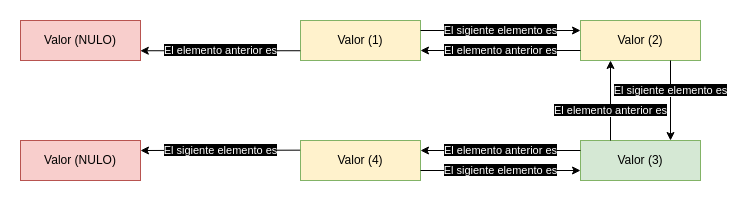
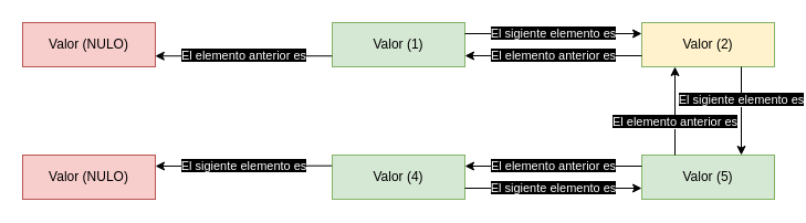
  <mxCell id="0" />
  <mxCell id="1" parent="0" />
- <mxCell id="2" value="Valor (1)" style="rounded=0;whiteSpace=wrap;html=1;fillColor=#fff2cc;strokeColor=#82b366;" vertex="1" parent="1"><mxGeometry x="300" y="20" width="120" height="40" as="geometry" /></mxCell>
+ <mxCell id="2" value="Valor (1)" style="rounded=0;whiteSpace=wrap;html=1;fillColor=#d5e8d4;strokeColor=#82b366;" vertex="1" parent="1"><mxGeometry x="300" y="20" width="120" height="40" as="geometry" /></mxCell>
  <mxCell id="3" value="&lt;font color=&quot;#FFFFFF&quot;&gt;&lt;span style=&quot;background-color: rgb(0 , 0 , 0)&quot;&gt;El sigiente elemento es&lt;/span&gt;&lt;/font&gt;" style="endArrow=classic;html=1;exitX=1;exitY=0.25;exitDx=0;exitDy=0;entryX=0;entryY=0.25;entryDx=0;entryDy=0;" edge="1" parent="1" source="2" target="4"><mxGeometry width="50" height="50" relative="1" as="geometry"><mxPoint x="470" y="60" as="sourcePoint" /><mxPoint x="580" y="40" as="targetPoint" /></mxGeometry></mxCell>
  <mxCell id="4" value="Valor (2)" style="rounded=0;whiteSpace=wrap;html=1;fillColor=#fff2cc;strokeColor=#82b366;" vertex="1" parent="1"><mxGeometry x="580" y="20" width="120" height="40" as="geometry" /></mxCell>
  <mxCell id="5" value="&lt;font color=&quot;#FFFFFF&quot;&gt;&lt;span style=&quot;background-color: rgb(0 , 0 , 0)&quot;&gt;El sigiente elemento es&lt;/span&gt;&lt;/font&gt;" style="endArrow=classic;html=1;exitX=0.75;exitY=1;exitDx=0;exitDy=0;entryX=0.75;entryY=0;entryDx=0;entryDy=0;" edge="1" parent="1" source="4" target="6"><mxGeometry x="-0.25" width="50" height="50" relative="1" as="geometry"><mxPoint x="750" y="60" as="sourcePoint" /><mxPoint x="860" y="40" as="targetPoint" /><mxPoint as="offset" /></mxGeometry></mxCell>
- <mxCell id="6" value="Valor (3)" style="rounded=0;whiteSpace=wrap;html=1;fillColor=#d5e8d4;strokeColor=#82b366;" vertex="1" parent="1"><mxGeometry x="580" y="140" width="120" height="40" as="geometry" /></mxCell>
- <mxCell id="7" value="Valor (4)" style="rounded=0;whiteSpace=wrap;html=1;fillColor=#fff2cc;strokeColor=#82b366;" vertex="1" parent="1"><mxGeometry x="300" y="140" width="120" height="40" as="geometry" /></mxCell>
+ <mxCell id="6" value="Valor (5)" style="rounded=0;whiteSpace=wrap;html=1;fillColor=#d5e8d4;strokeColor=#82b366;" vertex="1" parent="1"><mxGeometry x="580" y="140" width="120" height="40" as="geometry" /></mxCell>
+ <mxCell id="7" value="Valor (4)" style="rounded=0;whiteSpace=wrap;html=1;fillColor=#d5e8d4;strokeColor=#82b366;" vertex="1" parent="1"><mxGeometry x="300" y="140" width="120" height="40" as="geometry" /></mxCell>
  <mxCell id="8" value="&lt;font color=&quot;#FFFFFF&quot;&gt;&lt;span style=&quot;background-color: rgb(0 , 0 , 0)&quot;&gt;El sigiente elemento es&lt;/span&gt;&lt;/font&gt;" style="endArrow=classic;html=1;exitX=0;exitY=0.25;exitDx=0;exitDy=0;entryX=1;entryY=0.25;entryDx=0;entryDy=0;" edge="1" parent="1" target="9"><mxGeometry width="50" height="50" relative="1" as="geometry"><mxPoint x="299.667" y="149.667" as="sourcePoint" /><mxPoint x="140" y="160" as="targetPoint" /></mxGeometry></mxCell>
  <mxCell id="9" value="Valor (NULO)" style="rounded=0;whiteSpace=wrap;html=1;fillColor=#f8cecc;strokeColor=#b85450;" vertex="1" parent="1"><mxGeometry x="20" y="140" width="120" height="40" as="geometry" /></mxCell>
  <mxCell id="10" value="&lt;font color=&quot;#FFFFFF&quot;&gt;&lt;span style=&quot;background-color: rgb(0 , 0 , 0)&quot;&gt;El elemento anterior es&lt;/span&gt;&lt;/font&gt;" style="endArrow=classic;html=1;exitX=0;exitY=0.75;exitDx=0;exitDy=0;entryX=1;entryY=0.75;entryDx=0;entryDy=0;" edge="1" parent="1" source="4" target="2"><mxGeometry width="50" height="50" relative="1" as="geometry"><mxPoint x="439.81" y="100.238" as="sourcePoint" /><mxPoint x="599.81" y="100.238" as="targetPoint" /></mxGeometry></mxCell>
  <mxCell id="11" value="&lt;font color=&quot;#FFFFFF&quot;&gt;&lt;span style=&quot;background-color: rgb(0 , 0 , 0)&quot;&gt;El elemento anterior es&lt;/span&gt;&lt;/font&gt;" style="endArrow=classic;html=1;exitX=0;exitY=0.75;exitDx=0;exitDy=0;entryX=1;entryY=0.75;entryDx=0;entryDy=0;" edge="1" parent="1"><mxGeometry width="50" height="50" relative="1" as="geometry"><mxPoint x="299.81" y="50.238" as="sourcePoint" /><mxPoint x="139.81" y="50.238" as="targetPoint" /></mxGeometry></mxCell>
  <mxCell id="12" value="Valor (NULO)" style="rounded=0;whiteSpace=wrap;html=1;fillColor=#f8cecc;strokeColor=#b85450;" vertex="1" parent="1"><mxGeometry x="20" y="20" width="120" height="40" as="geometry" /></mxCell>
  <mxCell id="13" value="&lt;font color=&quot;#FFFFFF&quot;&gt;&lt;span style=&quot;background-color: rgb(0 , 0 , 0)&quot;&gt;El elemento anterior es&lt;/span&gt;&lt;/font&gt;" style="endArrow=classic;html=1;exitX=0.25;exitY=0;exitDx=0;exitDy=0;entryX=0.25;entryY=1;entryDx=0;entryDy=0;" edge="1" parent="1" source="6" target="4"><mxGeometry x="-0.25" width="50" height="50" relative="1" as="geometry"><mxPoint x="569.944" y="79.944" as="sourcePoint" /><mxPoint x="569.944" y="159.944" as="targetPoint" /><mxPoint as="offset" /></mxGeometry></mxCell>
  <mxCell id="14" value="&lt;font color=&quot;#FFFFFF&quot;&gt;&lt;span style=&quot;background-color: rgb(0 , 0 , 0)&quot;&gt;El sigiente elemento es&lt;/span&gt;&lt;/font&gt;" style="endArrow=classic;html=1;exitX=1;exitY=0.25;exitDx=0;exitDy=0;entryX=0;entryY=0.25;entryDx=0;entryDy=0;" edge="1" parent="1"><mxGeometry width="50" height="50" relative="1" as="geometry"><mxPoint x="420" y="170" as="sourcePoint" /><mxPoint x="580" y="170" as="targetPoint" /></mxGeometry></mxCell>
  <mxCell id="15" value="&lt;font color=&quot;#FFFFFF&quot;&gt;&lt;span style=&quot;background-color: rgb(0 , 0 , 0)&quot;&gt;El elemento anterior es&lt;/span&gt;&lt;/font&gt;" style="endArrow=classic;html=1;exitX=0;exitY=0.75;exitDx=0;exitDy=0;entryX=1;entryY=0.75;entryDx=0;entryDy=0;" edge="1" parent="1"><mxGeometry width="50" height="50" relative="1" as="geometry"><mxPoint x="580" y="150" as="sourcePoint" /><mxPoint x="420" y="150" as="targetPoint" /></mxGeometry></mxCell>
